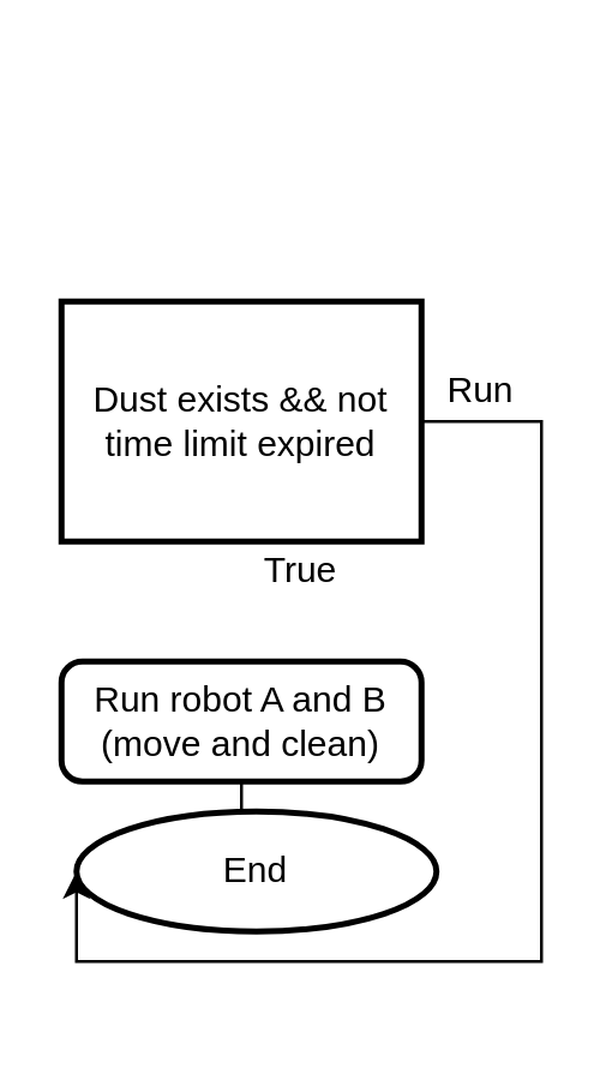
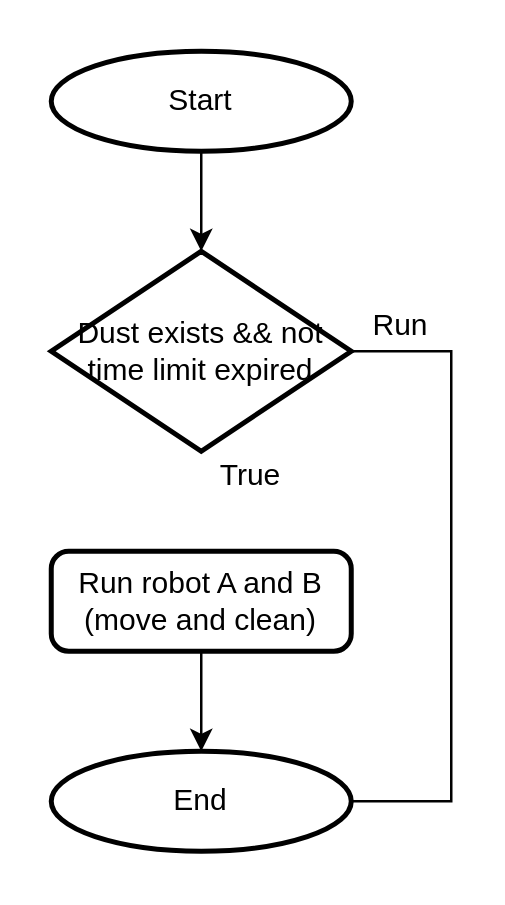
  <mxCell id="0" />
  <mxCell id="1" parent="0" />
+ <mxCell id="2" value="" style="edgeStyle=orthogonalEdgeStyle;rounded=0;orthogonalLoop=1;jettySize=auto;html=1;" edge="1" parent="1" source="3" target="5"><mxGeometry relative="1" as="geometry" /></mxCell>
+ <mxCell id="3" value="Start" style="strokeWidth=2;html=1;shape=mxgraph.flowchart.start_1;whiteSpace=wrap;" vertex="1" parent="1"><mxGeometry x="20" y="20" width="120" height="40" as="geometry" /></mxCell>
  <mxCell id="4" value="" style="edgeStyle=orthogonalEdgeStyle;rounded=0;orthogonalLoop=1;jettySize=auto;html=1;entryX=0;entryY=0.5;entryDx=0;entryDy=0;" edge="1" parent="1" source="5" target="9"><mxGeometry relative="1" as="geometry"><Array as="points"><mxPoint x="180" y="140" /><mxPoint x="180" y="320" /></Array></mxGeometry></mxCell>
- <mxCell id="5" value="Dust exists &amp;amp;&amp;amp; not time limit expired" style="whiteSpace=wrap;html=1;strokeWidth=2;rounded=0;" vertex="1" parent="1"><mxGeometry x="20" y="100" width="120" height="80" as="geometry" /></mxCell>
+ <mxCell id="5" value="Dust exists &amp;amp;&amp;amp; not time limit expired" style="rhombus;whiteSpace=wrap;html=1;strokeWidth=2;" vertex="1" parent="1"><mxGeometry x="20" y="100" width="120" height="80" as="geometry" /></mxCell>
  <mxCell id="6" value="" style="edgeStyle=orthogonalEdgeStyle;rounded=0;orthogonalLoop=1;jettySize=auto;html=1;" edge="1" parent="1" source="7" target="9"><mxGeometry relative="1" as="geometry" /></mxCell>
  <mxCell id="7" value="Run robot A and B (move and clean)" style="rounded=1;whiteSpace=wrap;html=1;absoluteArcSize=1;arcSize=14;strokeWidth=2;" vertex="1" parent="1"><mxGeometry x="20" y="220" width="120" height="40" as="geometry" /></mxCell>
  <mxCell id="8" value="True" style="text;html=1;strokeColor=none;fillColor=none;align=center;verticalAlign=middle;whiteSpace=wrap;rounded=0;" vertex="1" parent="1"><mxGeometry x="80" y="180" width="40" height="20" as="geometry" /></mxCell>
- <mxCell id="9" value="End" style="ellipse;whiteSpace=wrap;html=1;rounded=1;strokeWidth=2;arcSize=14;" vertex="1" parent="1"><mxGeometry x="25" y="270" width="120" height="40" as="geometry" /></mxCell>
+ <mxCell id="9" value="End" style="ellipse;whiteSpace=wrap;html=1;rounded=1;strokeWidth=2;arcSize=14;" vertex="1" parent="1"><mxGeometry x="20" y="300" width="120" height="40" as="geometry" /></mxCell>
  <mxCell id="10" value="Run" style="text;html=1;strokeColor=none;fillColor=none;align=center;verticalAlign=middle;whiteSpace=wrap;rounded=0;" vertex="1" parent="1"><mxGeometry x="140" y="120" width="40" height="20" as="geometry" /></mxCell>
